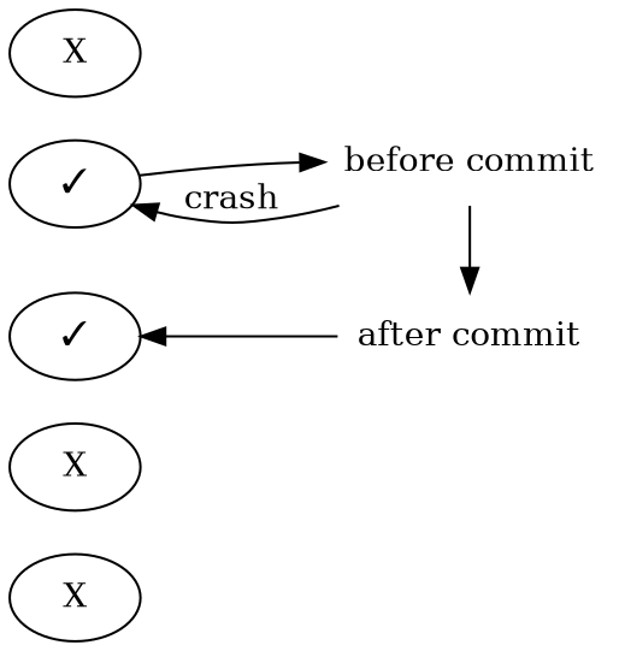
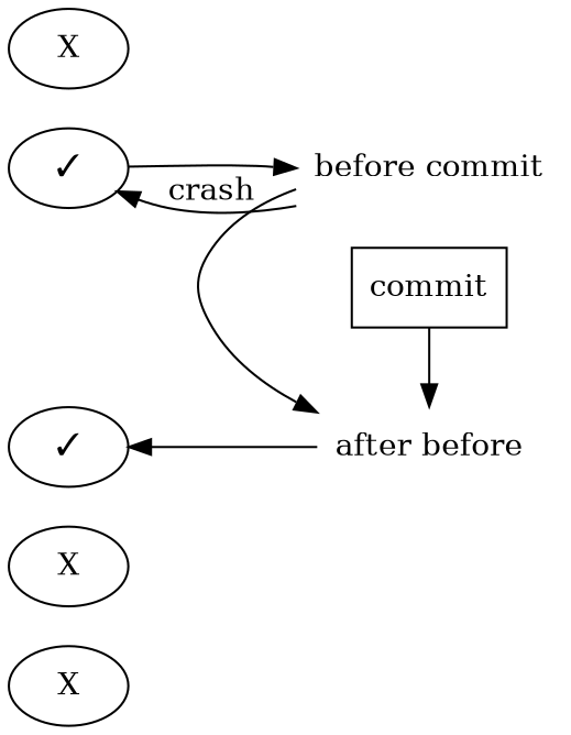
  digraph {
    rankdir=LR
    n1 [label=X]
    n2 [label=X]
    n3 [label="✓"]
    n4 [label="✓"]
    n5 [label=X]
    n6 [label="before commit" shape=plaintext]
-   n8 [label="after commit" shape=plaintext]
+   n7 [label=commit shape=box]
+   n8 [label="after before" shape=plaintext]
    subgraph sub_1 {
      rank=same
      n1
      n2
      n3
      n4
      n5
    }
    subgraph sub_2 {
      rank=same
      n6
+     n7
      n8
    }
    n3 -> n6 [headport=w]
    n6 -> n3 [label=crash]
    n6 -> n8
+   n7 -> n8
    n8 -> n4
  }
